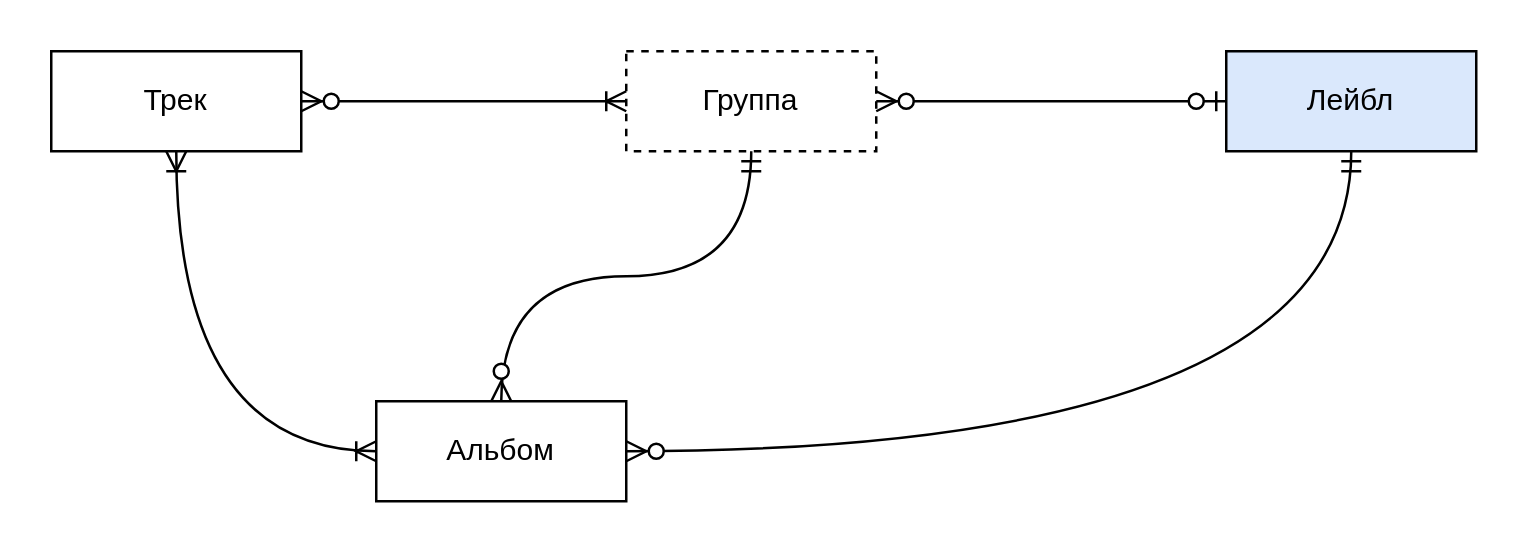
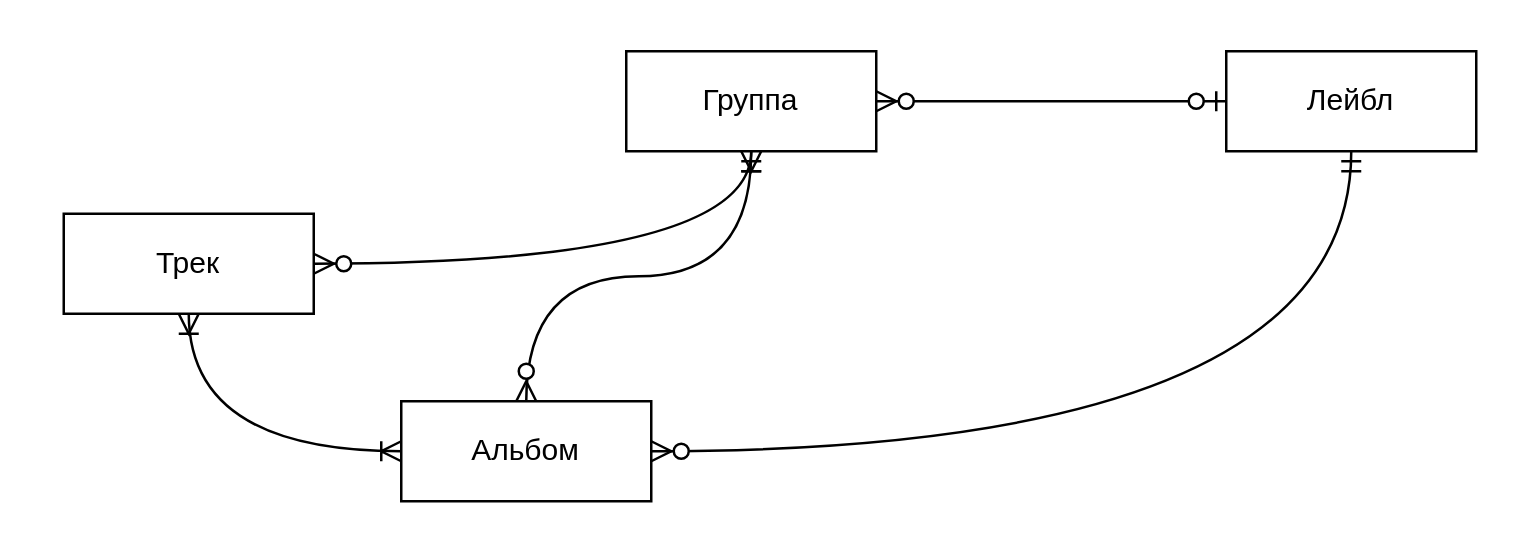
  <mxCell id="0" />
  <mxCell id="1" parent="0" />
- <mxCell id="2" value="Трек" style="whiteSpace=wrap;html=1;align=center;strokeColor=default;verticalAlign=middle;fontFamily=Helvetica;fontSize=12;fontColor=default;fillColor=default;" parent="1" vertex="1"><mxGeometry x="20" y="20" width="100" height="40" as="geometry" /></mxCell>
- <mxCell id="3" value="Лейбл" style="whiteSpace=wrap;html=1;align=center;fillColor=#dae8fc;" parent="1" vertex="1"><mxGeometry x="490" y="20" width="100" height="40" as="geometry" /></mxCell>
- <mxCell id="4" value="Группа" style="whiteSpace=wrap;html=1;align=center;dashed=1;" parent="1" vertex="1"><mxGeometry x="250" y="20" width="100" height="40" as="geometry" /></mxCell>
- <mxCell id="5" value="Альбом" style="whiteSpace=wrap;html=1;align=center;strokeColor=default;verticalAlign=middle;fontFamily=Helvetica;fontSize=12;fontColor=default;fillColor=default;" parent="1" vertex="1"><mxGeometry x="150" y="160" width="100" height="40" as="geometry" /></mxCell>
+ <mxCell id="2" value="Трек" style="whiteSpace=wrap;html=1;align=center;strokeColor=default;verticalAlign=middle;fontFamily=Helvetica;fontSize=12;fontColor=default;fillColor=default;" parent="1" vertex="1"><mxGeometry x="25" y="85" width="100" height="40" as="geometry" /></mxCell>
+ <mxCell id="3" value="Лейбл" style="whiteSpace=wrap;html=1;align=center;" parent="1" vertex="1"><mxGeometry x="490" y="20" width="100" height="40" as="geometry" /></mxCell>
+ <mxCell id="4" value="Группа" style="whiteSpace=wrap;html=1;align=center;" parent="1" vertex="1"><mxGeometry x="250" y="20" width="100" height="40" as="geometry" /></mxCell>
+ <mxCell id="5" value="Альбом" style="whiteSpace=wrap;html=1;align=center;strokeColor=default;verticalAlign=middle;fontFamily=Helvetica;fontSize=12;fontColor=default;fillColor=default;" parent="1" vertex="1"><mxGeometry x="160" y="160" width="100" height="40" as="geometry" /></mxCell>
  <mxCell id="6" value="" style="edgeStyle=entityRelationEdgeStyle;fontSize=12;html=1;endArrow=ERzeroToMany;startArrow=ERzeroToOne;rounded=0;fontFamily=Helvetica;fontColor=default;" parent="1" source="3" target="4" edge="1"><mxGeometry width="100" height="100" relative="1" as="geometry"><mxPoint x="120" y="50" as="sourcePoint" /><mxPoint x="220" as="targetPoint" y="-50" /></mxGeometry></mxCell>
  <mxCell id="7" value="" style="edgeStyle=orthogonalEdgeStyle;fontSize=12;html=1;endArrow=ERzeroToMany;startArrow=ERmandOne;rounded=0;fontFamily=Helvetica;fontColor=default;curved=1;" parent="1" source="4" target="5" edge="1"><mxGeometry width="100" height="100" relative="1" as="geometry"><mxPoint x="120" y="50" as="sourcePoint" /><mxPoint x="220" as="targetPoint" y="-50" /></mxGeometry></mxCell>
  <mxCell id="8" value="" style="edgeStyle=orthogonalEdgeStyle;fontSize=12;html=1;endArrow=ERoneToMany;startArrow=ERoneToMany;rounded=0;fontFamily=Helvetica;fontColor=default;curved=1;startFill=0;" parent="1" source="5" target="2" edge="1"><mxGeometry width="100" height="100" relative="1" as="geometry"><mxPoint x="120" y="50" as="sourcePoint" /><mxPoint x="220" as="targetPoint" y="-50" /></mxGeometry></mxCell>
  <mxCell id="9" value="" style="edgeStyle=orthogonalEdgeStyle;fontSize=12;html=1;endArrow=ERoneToMany;startArrow=ERzeroToMany;rounded=0;fontFamily=Helvetica;fontColor=default;curved=1;" parent="1" source="2" target="4" edge="1"><mxGeometry width="100" height="100" relative="1" as="geometry"><mxPoint x="120" y="50" as="sourcePoint" /><mxPoint x="220" as="targetPoint" y="-50" /></mxGeometry></mxCell>
  <mxCell id="10" value="" style="edgeStyle=orthogonalEdgeStyle;fontSize=12;html=1;endArrow=ERzeroToMany;startArrow=ERmandOne;rounded=0;fontFamily=Helvetica;fontColor=default;curved=1;" edge="1" parent="1" source="3" target="5"><mxGeometry width="100" height="100" relative="1" as="geometry"><mxPoint x="310" y="70" as="sourcePoint" /><mxPoint x="220" y="170" as="targetPoint" /><Array as="points"><mxPoint x="540" y="180" /></Array></mxGeometry></mxCell>
